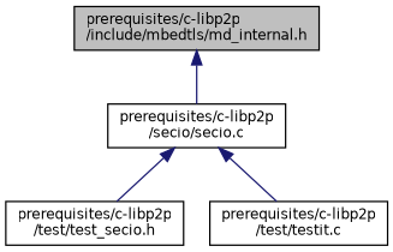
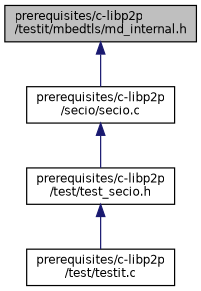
  digraph {
    node [color=black fillcolor=white fontname=Helvetica fontsize=10 shape=record style=filled]
    edge [color=midnightblue dir=back fontname=Helvetica fontsize=10 labelfontname=Helvetica labelfontsize=10 style=solid]
-   n1 [fillcolor=grey75 fontcolor=black height=0.2 label="prerequisites/c-libp2p\l/include/mbedtls/md_internal.h" width=0.4]
+   n1 [fillcolor=grey75 fontcolor=black height=0.2 label="prerequisites/c-libp2p\l/testit/mbedtls/md_internal.h" width=0.4]
    n2 [height=0.2 label="prerequisites/c-libp2p\l/secio/secio.c" width=0.4]
    n3 [height=0.2 label="prerequisites/c-libp2p\l/test/test_secio.h" width=0.4]
    n4 [height=0.2 label="prerequisites/c-libp2p\l/test/testit.c" width=0.4]
    n1 -> n2
    n2 -> n3
-   n2 -> n4
+   n3 -> n4
  }
